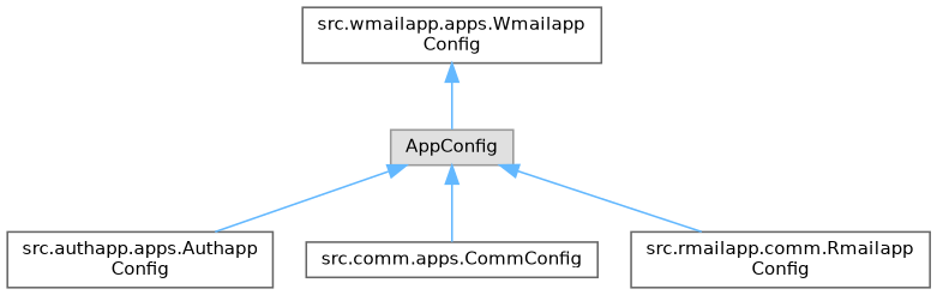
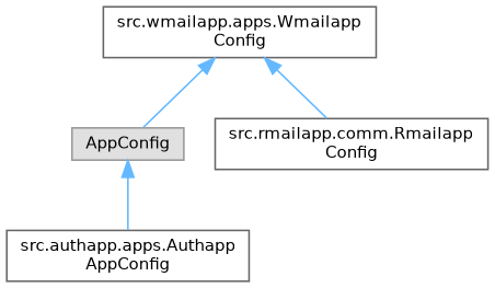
  digraph {
    rankdir=TB
    node [color=grey40 fillcolor=white fontname=Helvetica fontsize=10 shape=box style=filled]
    edge [color=steelblue1 dir=back fontname=Helvetica fontsize=10 labelfontname=Helvetica labelfontsize=10 style=solid]
    n1 [color=grey60 fillcolor="#E0E0E0" height=0.2 label=AppConfig width=0.4]
-   n2 [height=0.2 label="src.authapp.apps.Authapp\lConfig" width=0.4]
-   n3 [height=0.2 label="src.comm.apps.CommConfig" width=0.4]
+   n2 [height=0.2 label="src.authapp.apps.Authapp\lAppConfig" width=0.4]
    n4 [height=0.2 label="src.rmailapp.comm.Rmailapp\lConfig" width=0.4]
    n5 [height=0.2 label="src.wmailapp.apps.Wmailapp\lConfig" width=0.4]
    n1 -> n2
-   n1 -> n3
-   n1 -> n4
+   n5 -> n4
    n5 -> n1
  }
